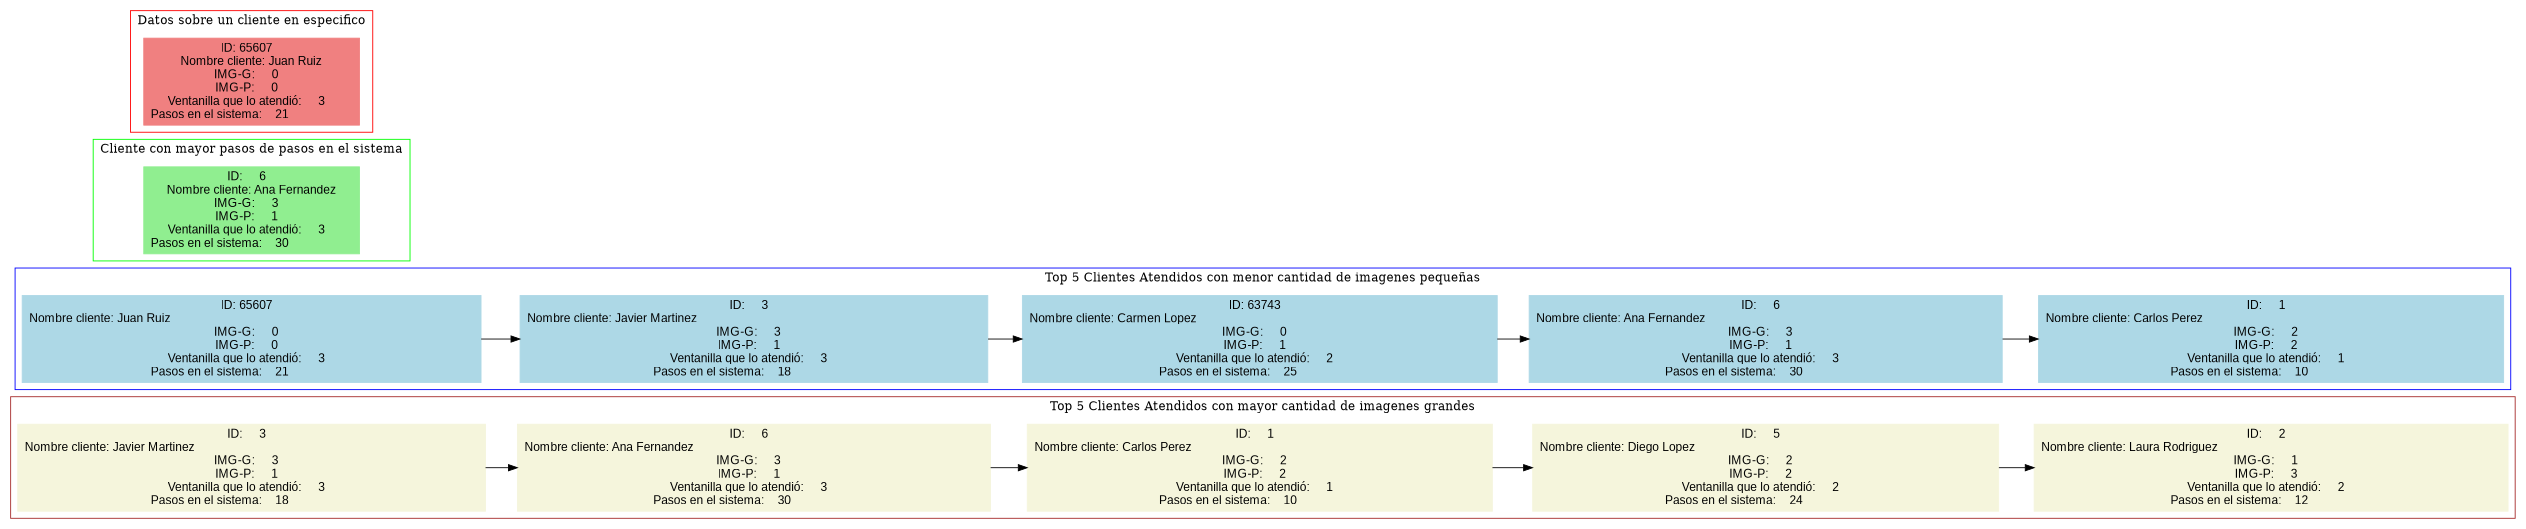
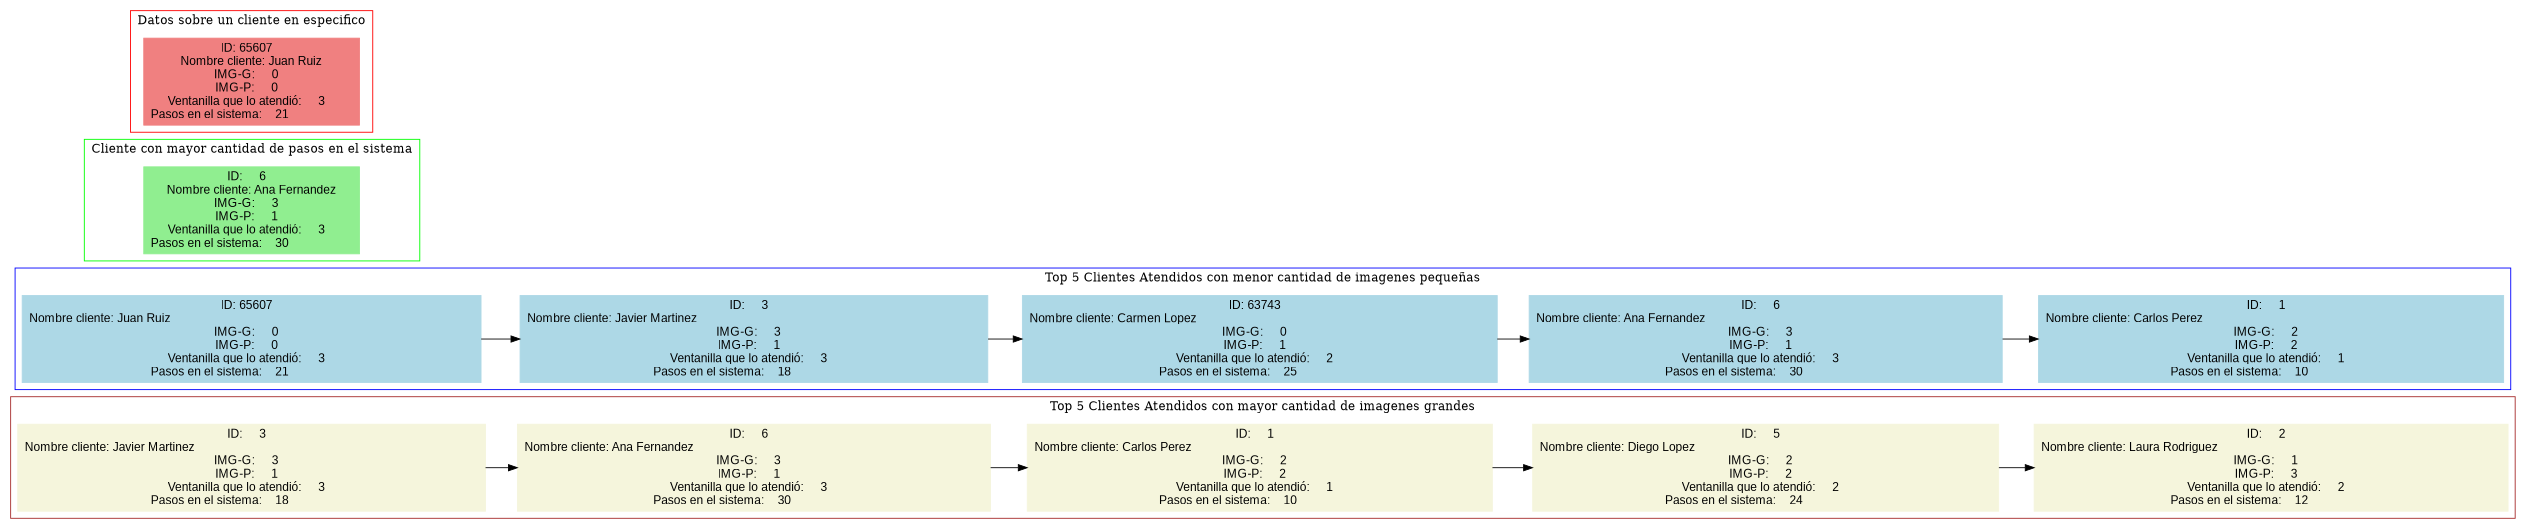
  digraph {
    rankdir=LR
    node [color=beige fontname=Arial shape=box style=filled]
    n1 [label="ID:     3   \nNombre cliente: Javier Martinez                                                                                     \nIMG-G:     3   \nIMG-P:     1   \nVentanilla que lo atendió:     3   \nPasos en el sistema:    18                   "]
    n2 [label="ID:     6   \nNombre cliente: Ana Fernandez                                                                                       \nIMG-G:     3   \nIMG-P:     1   \nVentanilla que lo atendió:     3   \nPasos en el sistema:    30                   "]
    n3 [label="ID:     1   \nNombre cliente: Carlos Perez                                                                                        \nIMG-G:     2   \nIMG-P:     2   \nVentanilla que lo atendió:     1   \nPasos en el sistema:    10                   "]
    n4 [label="ID:     5   \nNombre cliente: Diego Lopez                                                                                         \nIMG-G:     2   \nIMG-P:     2   \nVentanilla que lo atendió:     2   \nPasos en el sistema:    24                   "]
    n5 [label="ID:     2   \nNombre cliente: Laura Rodriguez                                                                                     \nIMG-G:     1   \nIMG-P:     3   \nVentanilla que lo atendió:     2   \nPasos en el sistema:    12                   "]
    n6 [color=lightblue label="ID: 65607   \nNombre cliente: Juan Ruiz                                                                                           \nIMG-G:     0   \nIMG-P:     0   \nVentanilla que lo atendió:     3   \nPasos en el sistema:    21                   "]
    n7 [color=lightblue label="ID:     3   \nNombre cliente: Javier Martinez                                                                                     \nIMG-G:     3   \nIMG-P:     1   \nVentanilla que lo atendió:     3   \nPasos en el sistema:    18                   "]
    n8 [color=lightblue label="ID: 63743   \nNombre cliente: Carmen Lopez                                                                                        \nIMG-G:     0   \nIMG-P:     1   \nVentanilla que lo atendió:     2   \nPasos en el sistema:    25                   "]
    n9 [color=lightblue label="ID:     6   \nNombre cliente: Ana Fernandez                                                                                       \nIMG-G:     3   \nIMG-P:     1   \nVentanilla que lo atendió:     3   \nPasos en el sistema:    30                   "]
    n10 [color=lightblue label="ID:     1   \nNombre cliente: Carlos Perez                                                                                        \nIMG-G:     2   \nIMG-P:     2   \nVentanilla que lo atendió:     1   \nPasos en el sistema:    10                   "]
    n11 [color=lightgreen label="ID:     6   \nNombre cliente: Ana Fernandez\nIMG-G:     3   \nIMG-P:     1   \nVentanilla que lo atendió:     3   \nPasos en el sistema:    30                   "]
    n12 [color=lightcoral label="ID: 65607   \nNombre cliente: Juan Ruiz\nIMG-G:     0   \nIMG-P:     0   \nVentanilla que lo atendió:     3   \nPasos en el sistema:    21                   "]
    subgraph cluster_1 {
      color=brown
      label="Top 5 Clientes Atendidos con mayor cantidad de imagenes grandes"
      n1
      n2
      n3
      n4
      n5
    }
    subgraph cluster_2 {
      color=blue
      label="Top 5 Clientes Atendidos con menor cantidad de imagenes pequeñas"
      n6
      n7
      n8
      n9
      n10
    }
    subgraph cluster_3 {
      color=green
-     label="Cliente con mayor pasos de pasos en el sistema"
+     label="Cliente con mayor cantidad de pasos en el sistema"
      n11
    }
    subgraph cluster_4 {
      color=red
      label="Datos sobre un cliente en especifico"
      n12
    }
    n1 -> n2
    n2 -> n3
    n3 -> n4
    n4 -> n5
    n6 -> n7
    n7 -> n8
    n8 -> n9
    n9 -> n10
  }
